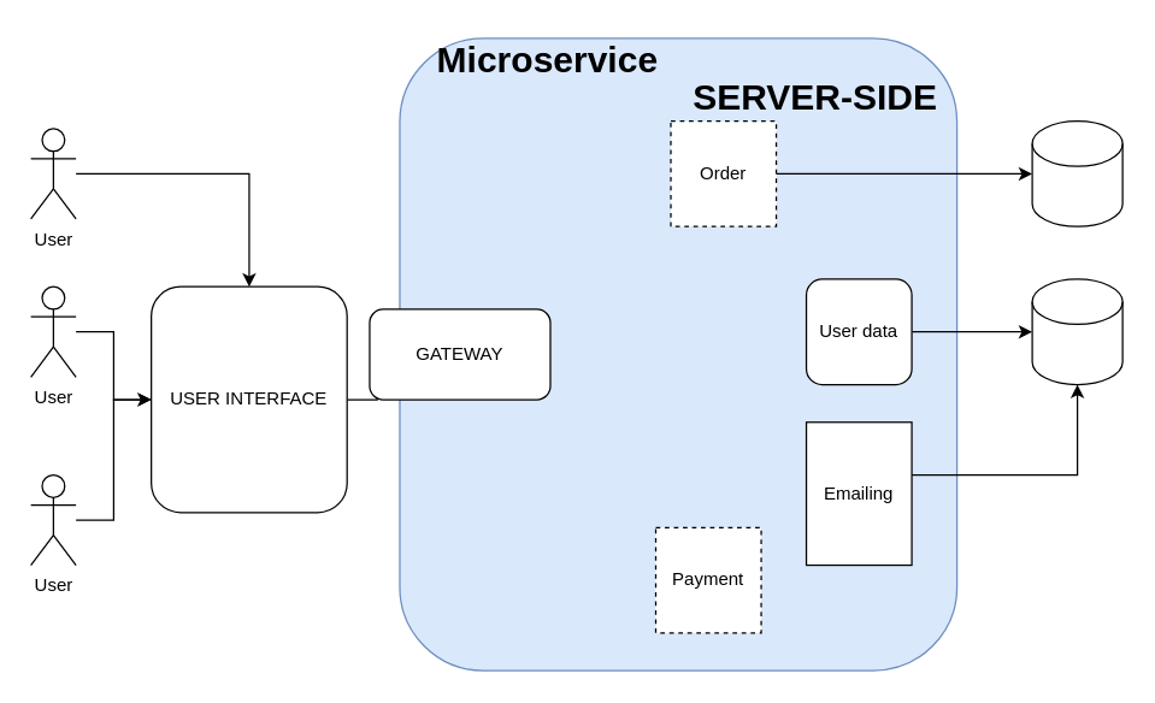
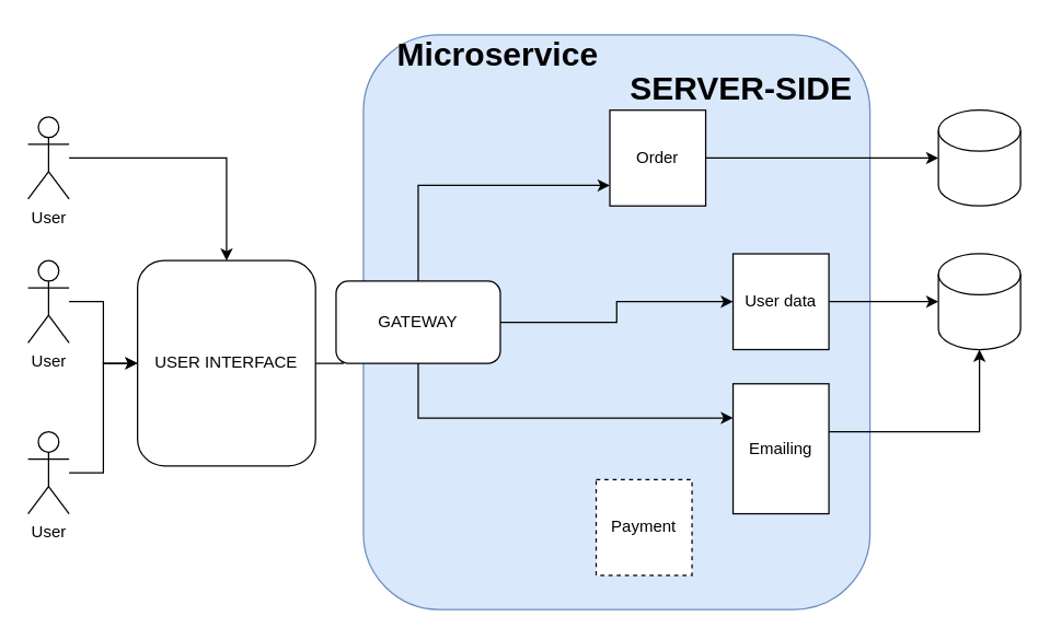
  <mxCell id="0" />
  <mxCell id="1" parent="0" />
  <mxCell id="2" value="" style="rounded=1;whiteSpace=wrap;html=1;fillColor=#dae8fc;strokeColor=#6c8ebf;" vertex="1" parent="1"><mxGeometry x="265" y="25" width="370" height="420" as="geometry" /></mxCell>
  <mxCell id="3" style="edgeStyle=orthogonalEdgeStyle;rounded=0;orthogonalLoop=1;jettySize=auto;html=1;" edge="1" parent="1" source="4" target="21"><mxGeometry relative="1" as="geometry" /></mxCell>
- <mxCell id="4" value="User data" style="whiteSpace=wrap;html=1;aspect=fixed;rounded=1;" vertex="1" parent="1"><mxGeometry x="535" y="185" width="70" height="70" as="geometry" /></mxCell>
+ <mxCell id="4" value="User data" style="whiteSpace=wrap;html=1;aspect=fixed;" vertex="1" parent="1"><mxGeometry x="535" y="185" width="70" height="70" as="geometry" /></mxCell>
  <mxCell id="5" style="edgeStyle=orthogonalEdgeStyle;rounded=0;orthogonalLoop=1;jettySize=auto;html=1;" edge="1" parent="1" source="6" target="13"><mxGeometry relative="1" as="geometry" /></mxCell>
- <mxCell id="6" value="Order" style="whiteSpace=wrap;html=1;aspect=fixed;dashed=1;" vertex="1" parent="1"><mxGeometry x="445" y="80" width="70" height="70" as="geometry" /></mxCell>
+ <mxCell id="6" value="Order" style="whiteSpace=wrap;html=1;aspect=fixed;" vertex="1" parent="1"><mxGeometry x="445" y="80" width="70" height="70" as="geometry" /></mxCell>
  <mxCell id="7" value="Payment" style="whiteSpace=wrap;html=1;aspect=fixed;dashed=1;" vertex="1" parent="1"><mxGeometry x="435" y="350" width="70" height="70" as="geometry" /></mxCell>
  <mxCell id="8" style="edgeStyle=orthogonalEdgeStyle;rounded=0;orthogonalLoop=1;jettySize=auto;html=1;" edge="1" parent="1" source="9" target="21"><mxGeometry relative="1" as="geometry"><Array as="points"><mxPoint x="715" y="315" /></Array></mxGeometry></mxCell>
  <mxCell id="9" value="Emailing" style="whiteSpace=wrap;html=1;aspect=fixed;" vertex="1" parent="1"><mxGeometry x="535" y="280" width="70" height="95" as="geometry" /></mxCell>
  <mxCell id="10" value="&lt;h1&gt;SERVER-SIDE&lt;/h1&gt;" style="text;html=1;strokeColor=none;fillColor=none;spacing=5;spacingTop=-20;whiteSpace=wrap;overflow=hidden;rounded=0;" vertex="1" parent="1"><mxGeometry x="455" y="45" width="180" height="30" as="geometry" /></mxCell>
  <mxCell id="11" style="edgeStyle=orthogonalEdgeStyle;rounded=0;orthogonalLoop=1;jettySize=auto;html=1;" edge="1" parent="1" source="12" target="24"><mxGeometry relative="1" as="geometry" /></mxCell>
  <mxCell id="12" value="USER INTERFACE" style="rounded=1;whiteSpace=wrap;html=1;" vertex="1" parent="1"><mxGeometry x="100" y="190" width="130" height="150" as="geometry" /></mxCell>
  <mxCell id="13" value="" style="shape=cylinder3;whiteSpace=wrap;html=1;boundedLbl=1;backgroundOutline=1;size=15;" vertex="1" parent="1"><mxGeometry x="685" y="80" width="60" height="70" as="geometry" /></mxCell>
  <mxCell id="14" value="&lt;h1&gt;Microservice&lt;/h1&gt;" style="text;html=1;strokeColor=none;fillColor=none;spacing=5;spacingTop=-20;whiteSpace=wrap;overflow=hidden;rounded=0;" vertex="1" parent="1"><mxGeometry x="285" y="20" width="180" height="30" as="geometry" /></mxCell>
  <mxCell id="15" style="edgeStyle=orthogonalEdgeStyle;rounded=0;orthogonalLoop=1;jettySize=auto;html=1;" edge="1" parent="1" source="16" target="12"><mxGeometry relative="1" as="geometry" /></mxCell>
  <mxCell id="16" value="User" style="shape=umlActor;verticalLabelPosition=bottom;verticalAlign=top;html=1;outlineConnect=0;" vertex="1" parent="1"><mxGeometry x="20" y="85" width="30" height="60" as="geometry" /></mxCell>
  <mxCell id="17" style="edgeStyle=orthogonalEdgeStyle;rounded=0;orthogonalLoop=1;jettySize=auto;html=1;" edge="1" parent="1" source="18" target="12"><mxGeometry relative="1" as="geometry" /></mxCell>
  <mxCell id="18" value="User" style="shape=umlActor;verticalLabelPosition=bottom;verticalAlign=top;html=1;outlineConnect=0;" vertex="1" parent="1"><mxGeometry x="20" y="190" width="30" height="60" as="geometry" /></mxCell>
  <mxCell id="19" style="edgeStyle=orthogonalEdgeStyle;rounded=0;orthogonalLoop=1;jettySize=auto;html=1;" edge="1" parent="1" source="20" target="12"><mxGeometry relative="1" as="geometry" /></mxCell>
  <mxCell id="20" value="User" style="shape=umlActor;verticalLabelPosition=bottom;verticalAlign=top;html=1;outlineConnect=0;" vertex="1" parent="1"><mxGeometry x="20" y="315" width="30" height="60" as="geometry" /></mxCell>
  <mxCell id="21" value="" style="shape=cylinder3;whiteSpace=wrap;html=1;boundedLbl=1;backgroundOutline=1;size=15;" vertex="1" parent="1"><mxGeometry x="685" y="185" width="60" height="70" as="geometry" /></mxCell>
+ <mxCell id="22" style="edgeStyle=orthogonalEdgeStyle;rounded=0;orthogonalLoop=1;jettySize=auto;html=1;" edge="1" parent="1" source="24" target="6"><mxGeometry relative="1" as="geometry"><Array as="points"><mxPoint x="305" y="135" /></Array></mxGeometry></mxCell>
+ <mxCell id="23" style="edgeStyle=orthogonalEdgeStyle;rounded=0;orthogonalLoop=1;jettySize=auto;html=1;" edge="1" parent="1" source="24" target="9"><mxGeometry relative="1" as="geometry"><Array as="points"><mxPoint x="305" y="305" /></Array></mxGeometry></mxCell>
  <mxCell id="24" value="GATEWAY" style="rounded=1;whiteSpace=wrap;html=1;" vertex="1" parent="1"><mxGeometry x="245" y="205" width="120" height="60" as="geometry" /></mxCell>
+ <mxCell id="25" style="edgeStyle=orthogonalEdgeStyle;rounded=0;orthogonalLoop=1;jettySize=auto;html=1;entryX=0;entryY=0.5;entryDx=0;entryDy=0;exitX=1;exitY=0.5;exitDx=0;exitDy=0;" edge="1" parent="1" source="24" target="4"><mxGeometry relative="1" as="geometry"><mxPoint x="615" y="230" as="sourcePoint" /><mxPoint x="695" y="230" as="targetPoint" /></mxGeometry></mxCell>
